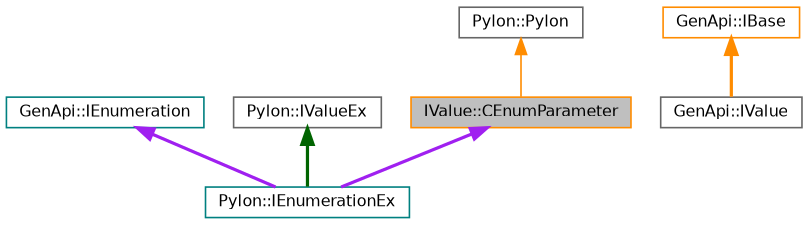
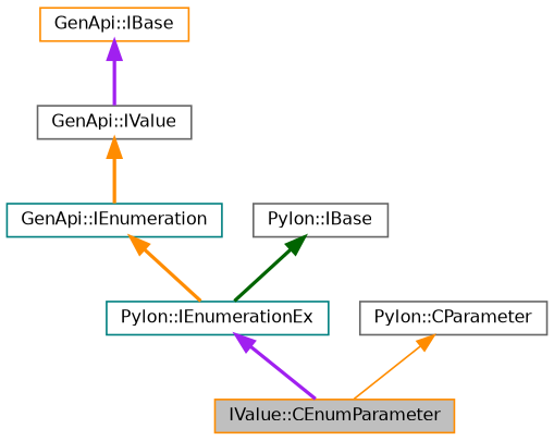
  digraph {
    node [color=gray40 fillcolor=white fontname=Helvetica fontsize=10 shape=record style=filled]
    edge [color=darkorange dir=back fontname=Helvetica fontsize=10 labelfontname=Helvetica labelfontsize=10 style=bold]
    n1 [color=darkorange fillcolor=grey75 fontcolor=black height=0.2 label="IValue::CEnumParameter" width=0.4]
    n2 [color=teal height=0.2 label="Pylon::IEnumerationEx" width=0.4]
    n3 [color=teal height=0.2 label="GenApi::IEnumeration" width=0.4]
    n4 [height=0.2 label="GenApi::IValue" width=0.4]
-   n5 [height=0.2 label="Pylon::IValueEx" width=0.4]
+   n5 [height=0.2 label="Pylon::IBase" width=0.4]
    n6 [color=darkorange height=0.2 label="GenApi::IBase" width=0.4]
-   n7 [height=0.2 label="Pylon::Pylon" width=0.4]
-   n1 -> n2 [color=purple]
-   n3 -> n2 [color=purple]
+   n7 [height=0.2 label="Pylon::CParameter" width=0.4]
+   n2 -> n1 [color=purple]
+   n3 -> n2
+   n4 -> n3
    n5 -> n2 [color=darkgreen]
-   n6 -> n4
+   n6 -> n4 [color=purple]
    n7 -> n1 [style=solid]
  }
